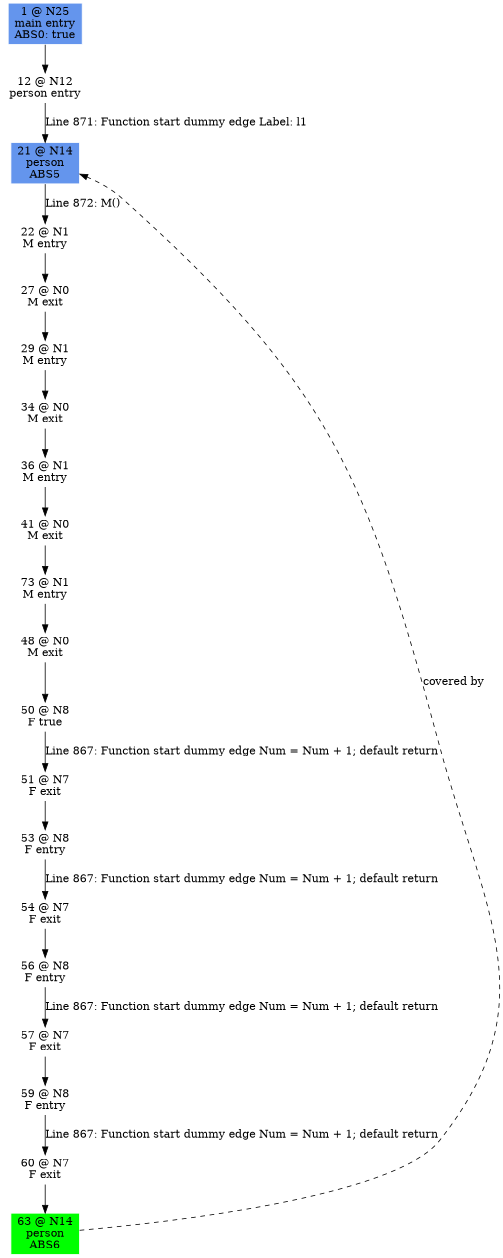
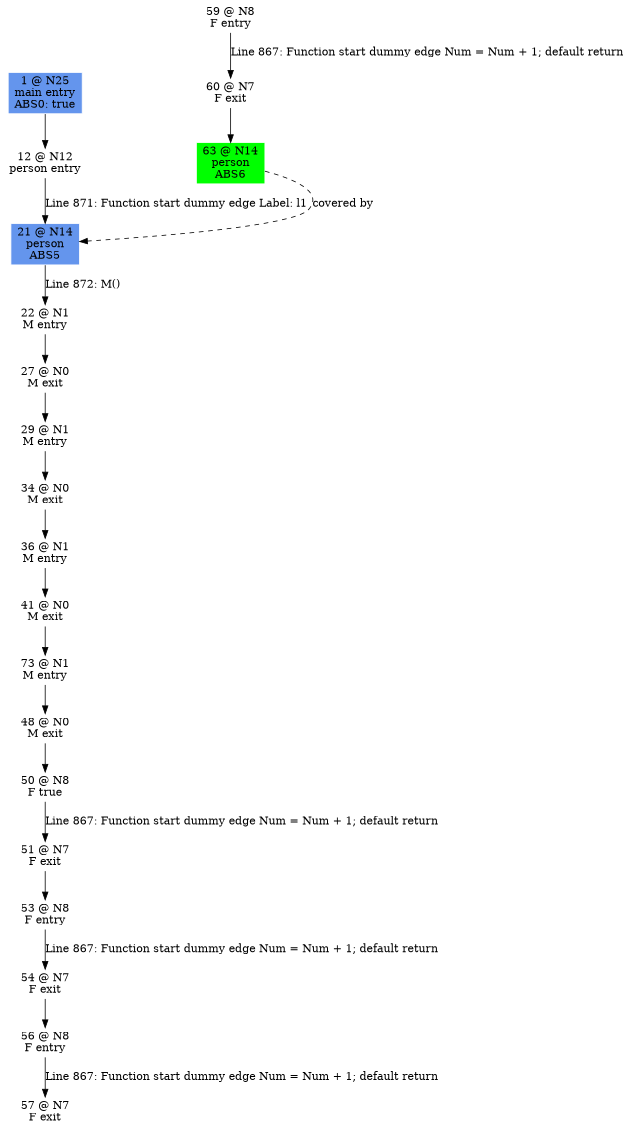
  digraph {
    node [color=white shape=box style=filled]
    n1 [fillcolor=cornflowerblue label="1 @ N25\nmain entry\nABS0: true"]
    n2 [label="12 @ N12\nperson entry"]
    n3 [fillcolor=cornflowerblue label="21 @ N14\nperson\nABS5"]
    n4 [label="22 @ N1\nM entry"]
    n5 [label="27 @ N0\nM exit"]
    n6 [label="29 @ N1\nM entry"]
    n7 [label="34 @ N0\nM exit"]
    n8 [label="36 @ N1\nM entry"]
    n9 [label="41 @ N0\nM exit"]
    n10 [label="73 @ N1\nM entry"]
    n11 [label="48 @ N0\nM exit"]
    n12 [label="50 @ N8\nF true"]
    n13 [label="51 @ N7\nF exit"]
    n14 [label="53 @ N8\nF entry"]
    n15 [label="54 @ N7\nF exit"]
    n16 [label="56 @ N8\nF entry"]
    n17 [label="57 @ N7\nF exit"]
    n18 [label="59 @ N8\nF entry"]
    n19 [label="60 @ N7\nF exit"]
    n20 [fillcolor=green label="63 @ N14\nperson\nABS6"]
    n1 -> n2
    n2 -> n3 [label="Line 871: Function start dummy edge Label: l1"]
    n3 -> n4 [label="Line 872: M()"]
    n4 -> n5
    n5 -> n6
    n6 -> n7
    n7 -> n8
    n8 -> n9
    n9 -> n10
    n10 -> n11
    n11 -> n12
    n12 -> n13 [label="Line 867: Function start dummy edge Num = Num + 1; default return"]
    n13 -> n14
    n14 -> n15 [label="Line 867: Function start dummy edge Num = Num + 1; default return"]
    n15 -> n16
    n16 -> n17 [label="Line 867: Function start dummy edge Num = Num + 1; default return"]
-   n17 -> n18
    n18 -> n19 [label="Line 867: Function start dummy edge Num = Num + 1; default return"]
    n19 -> n20
    n20 -> n3 [label="covered by" style=dashed weight=0]
  }
